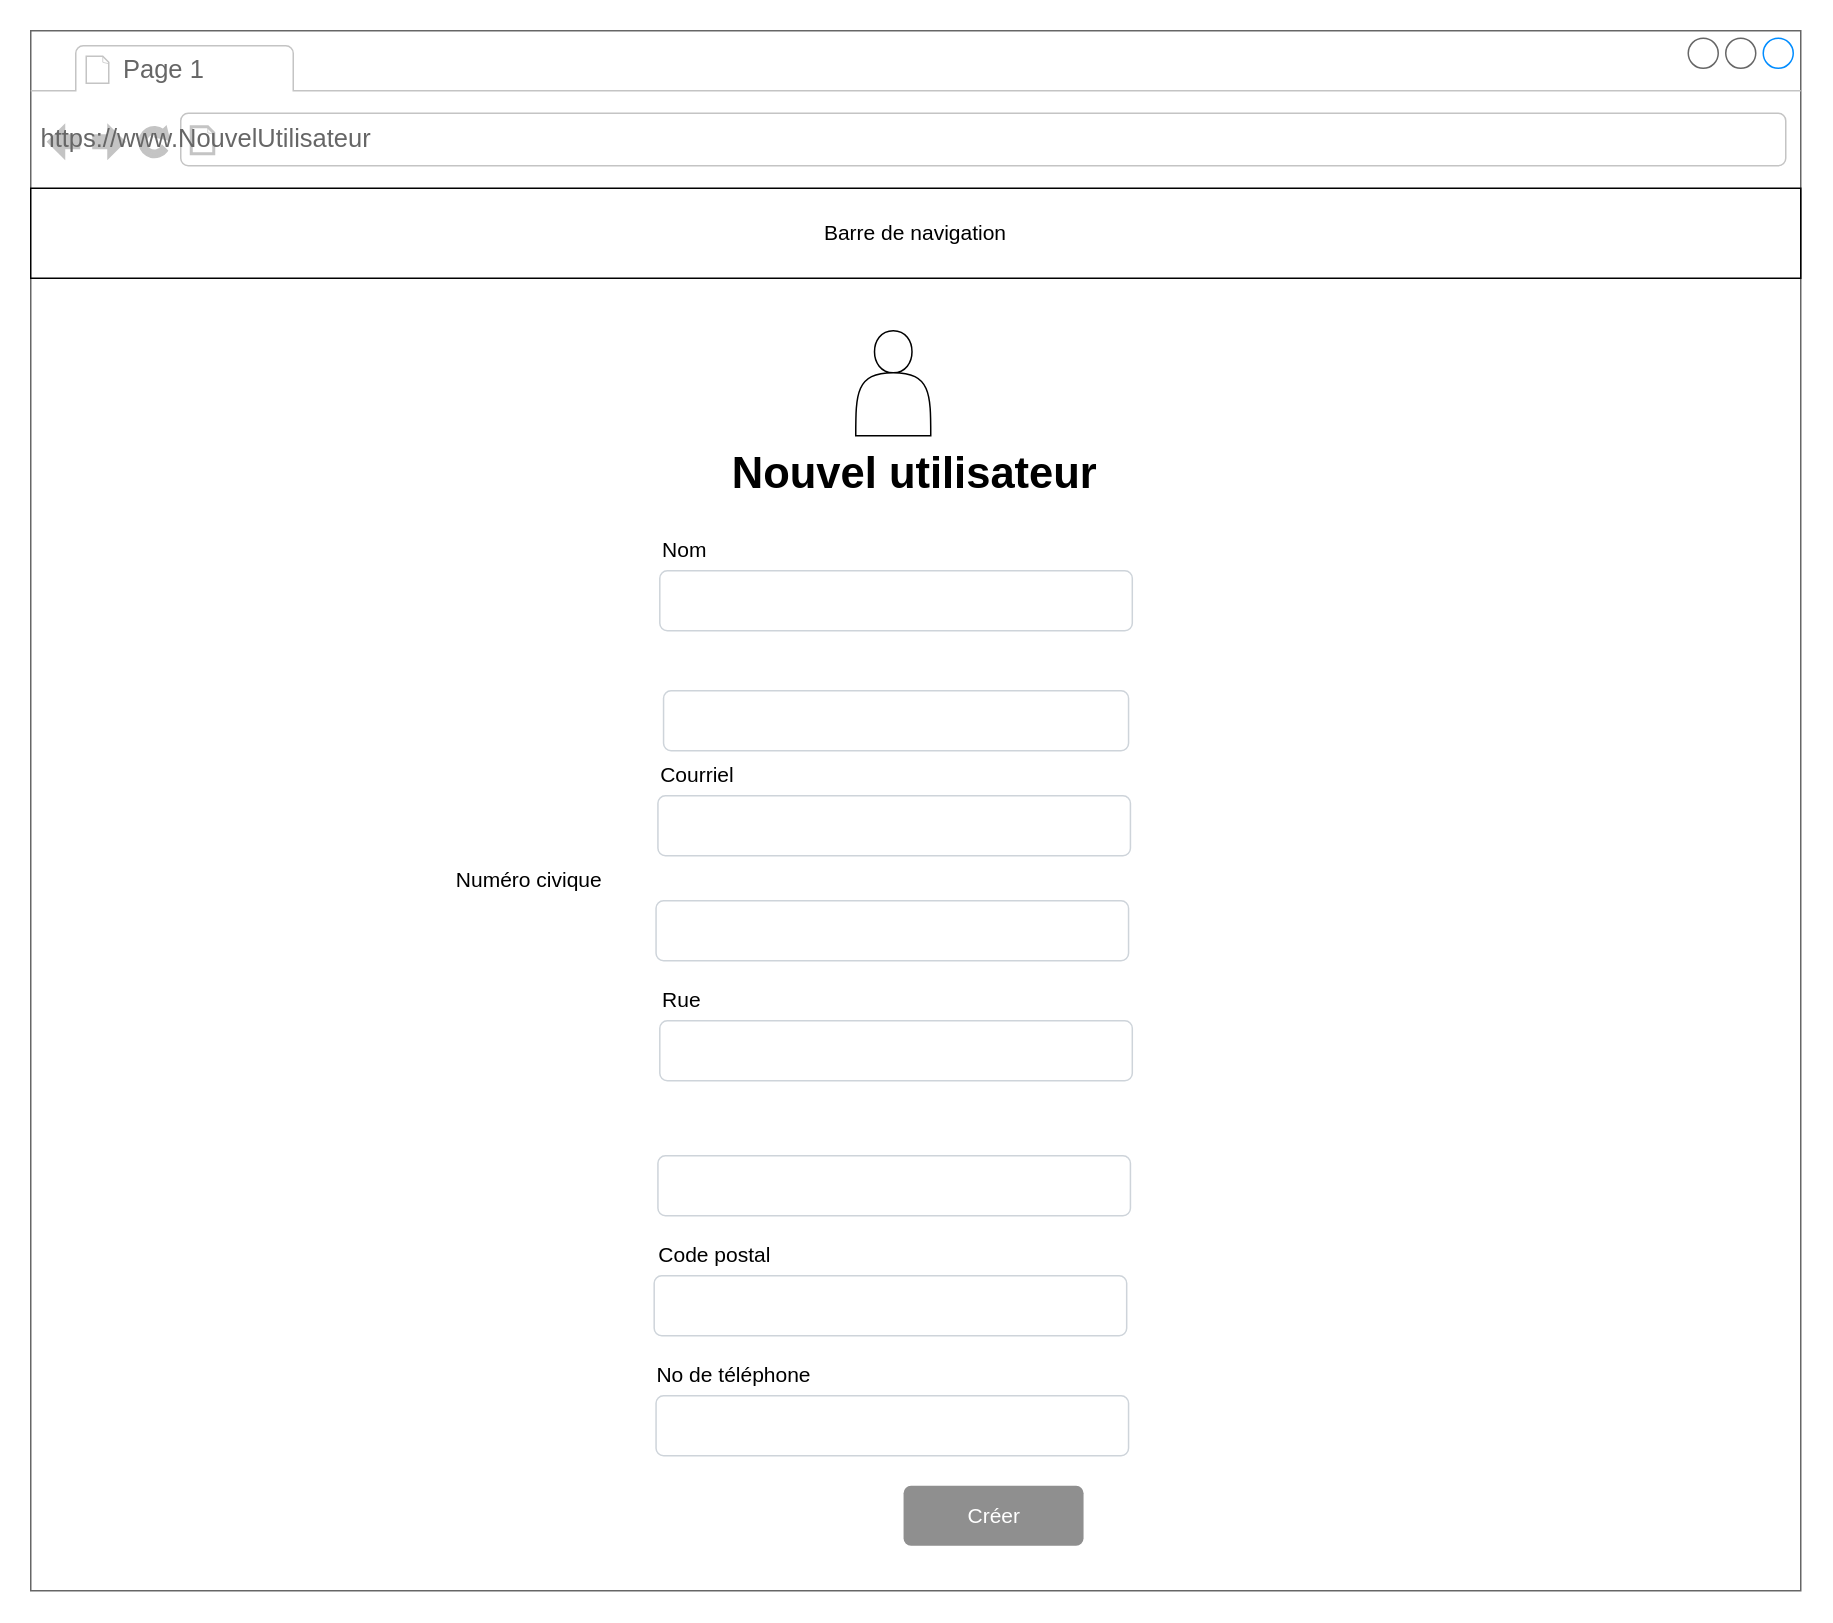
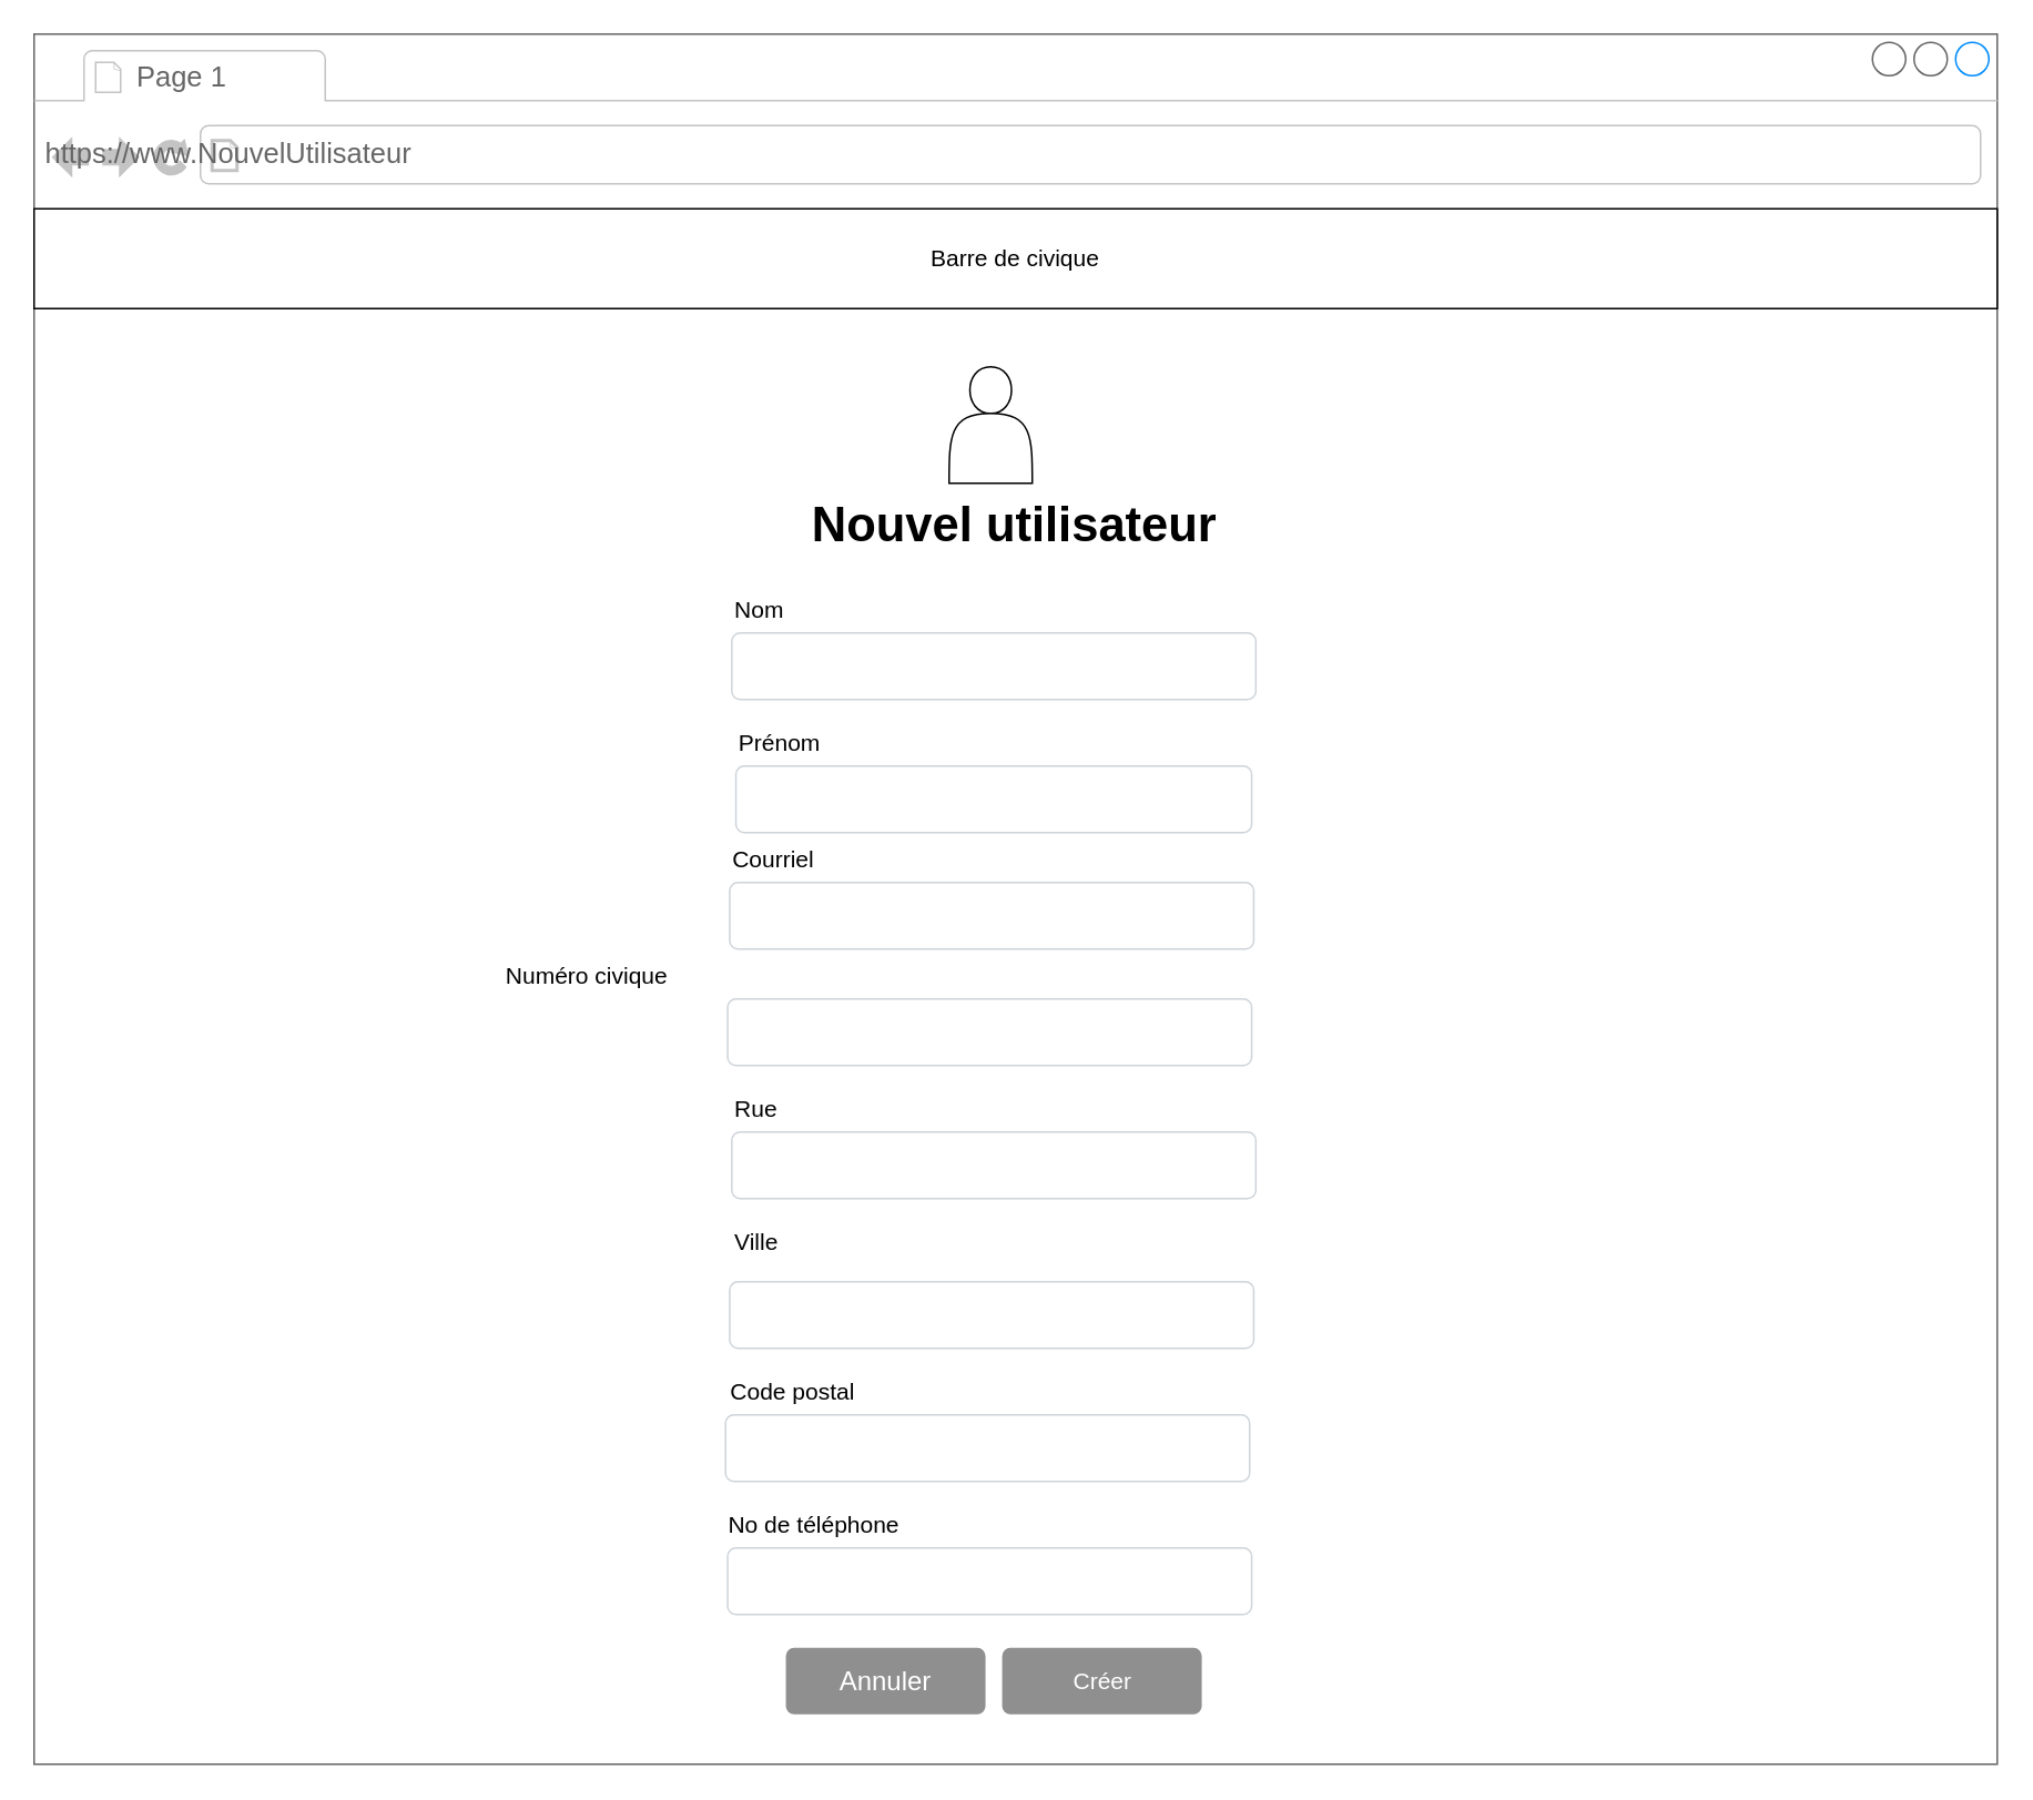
  <mxCell id="0" />
  <mxCell id="1" parent="0" />
  <mxCell id="2" value="" style="strokeWidth=1;shadow=0;dashed=0;align=center;html=1;shape=mxgraph.mockup.containers.browserWindow;rSize=0;strokeColor=#666666;strokeColor2=#008cff;strokeColor3=#c4c4c4;mainText=,;recursiveResize=0;" parent="1" vertex="1"><mxGeometry x="20" y="20" width="1180" height="1040" as="geometry" /></mxCell>
  <mxCell id="3" value="Page 1" style="strokeWidth=1;shadow=0;dashed=0;align=center;html=1;shape=mxgraph.mockup.containers.anchor;fontSize=17;fontColor=#666666;align=left;" parent="2" vertex="1"><mxGeometry x="60" y="12" width="90" height="30" as="geometry" /></mxCell>
  <mxCell id="4" value="https://www.NouvelUtilisateur" style="strokeWidth=1;shadow=0;dashed=0;align=center;html=1;shape=mxgraph.mockup.containers.anchor;rSize=0;fontSize=17;fontColor=#666666;align=left;" parent="2" vertex="1"><mxGeometry x="5" y="60" width="250" height="26" as="geometry" /></mxCell>
- <mxCell id="5" value="&lt;font style=&quot;font-size: 14px;&quot;&gt;Barre de navigation&lt;/font&gt;" style="rounded=0;whiteSpace=wrap;html=1;" parent="2" vertex="1"><mxGeometry y="105" width="1180" height="60" as="geometry" /></mxCell>
+ <mxCell id="5" value="&lt;font style=&quot;font-size: 14px;&quot;&gt;Barre de civique&lt;/font&gt;" style="rounded=0;whiteSpace=wrap;html=1;" parent="2" vertex="1"><mxGeometry y="105" width="1180" height="60" as="geometry" /></mxCell>
  <mxCell id="6" value="Nom" style="fillColor=none;strokeColor=none;align=left;fontSize=14;" parent="2" vertex="1"><mxGeometry x="419.37" y="330" width="100" height="30" as="geometry" /></mxCell>
  <mxCell id="7" value="" style="html=1;shadow=0;dashed=0;shape=mxgraph.bootstrap.rrect;rSize=5;fillColor=#ffffff;strokeColor=#CED4DA;align=left;spacing=15;fontSize=14;fontColor=#6C767D;" parent="2" vertex="1"><mxGeometry x="421.87" y="440" width="310" height="40" as="geometry" /></mxCell>
+ <mxCell id="8" value="Prénom" style="fillColor=none;strokeColor=none;align=left;fontSize=14;" parent="2" vertex="1"><mxGeometry x="421.87" y="410" width="100" height="30" as="geometry" /></mxCell>
  <mxCell id="9" value="" style="html=1;shadow=0;dashed=0;shape=mxgraph.bootstrap.rrect;rSize=5;fillColor=#ffffff;strokeColor=#CED4DA;align=left;spacing=15;fontSize=14;fontColor=#6C767D;" parent="2" vertex="1"><mxGeometry x="419.37" y="360" width="315" height="40" as="geometry" /></mxCell>
  <mxCell id="10" value="Créer" style="html=1;shadow=0;dashed=0;shape=mxgraph.bootstrap.rrect;rSize=5;fillColor=#8F8F8F;strokeColor=none;align=center;spacing=15;fontSize=14;fontColor=#ffffff;" parent="2" vertex="1"><mxGeometry x="581.87" y="970" width="120" height="40" as="geometry" /></mxCell>
+ <mxCell id="11" value="Ville" style="fillColor=none;strokeColor=none;align=left;fontSize=14;" parent="2" vertex="1"><mxGeometry x="419.37" y="710" width="100" height="30" as="geometry" /></mxCell>
  <mxCell id="12" value="&lt;font size=&quot;1&quot; style=&quot;&quot;&gt;&lt;b style=&quot;font-size: 29px;&quot;&gt;Nouvel utilisateur&lt;/b&gt;&lt;/font&gt;" style="text;html=1;align=center;verticalAlign=middle;resizable=0;points=[];autosize=1;strokeColor=none;fillColor=none;fontSize=14;" parent="2" vertex="1"><mxGeometry x="453.75" y="270" width="270" height="50" as="geometry" /></mxCell>
  <mxCell id="13" value="" style="html=1;shadow=0;dashed=0;shape=mxgraph.bootstrap.rrect;rSize=5;fillColor=#ffffff;strokeColor=#CED4DA;align=left;spacing=15;fontSize=14;fontColor=#6C767D;" parent="2" vertex="1"><mxGeometry x="416.87" y="580" width="315" height="40" as="geometry" /></mxCell>
  <mxCell id="14" value="Numéro civique" style="fillColor=none;strokeColor=none;align=left;fontSize=14;" parent="2" vertex="1"><mxGeometry x="281.87" y="550" width="100" height="30" as="geometry" /></mxCell>
  <mxCell id="15" value="" style="html=1;shadow=0;dashed=0;shape=mxgraph.bootstrap.rrect;rSize=5;fillColor=#ffffff;strokeColor=#CED4DA;align=left;spacing=15;fontSize=14;fontColor=#6C767D;" parent="2" vertex="1"><mxGeometry x="419.37" y="660" width="315" height="40" as="geometry" /></mxCell>
  <mxCell id="16" value="Rue" style="fillColor=none;strokeColor=none;align=left;fontSize=14;" parent="2" vertex="1"><mxGeometry x="419.37" y="630" width="100" height="30" as="geometry" /></mxCell>
  <mxCell id="17" value="" style="html=1;shadow=0;dashed=0;shape=mxgraph.bootstrap.rrect;rSize=5;fillColor=#ffffff;strokeColor=#CED4DA;align=left;spacing=15;fontSize=14;fontColor=#6C767D;" parent="2" vertex="1"><mxGeometry x="416.87" y="910" width="315" height="40" as="geometry" /></mxCell>
  <mxCell id="18" value="No de téléphone" style="fillColor=none;strokeColor=none;align=left;fontSize=14;" parent="2" vertex="1"><mxGeometry x="415.62" y="880" width="100" height="30" as="geometry" /></mxCell>
  <mxCell id="19" value="" style="shape=actor;whiteSpace=wrap;html=1;" parent="2" vertex="1"><mxGeometry x="550" y="200" width="50" height="70" as="geometry" /></mxCell>
  <mxCell id="20" value="" style="html=1;shadow=0;dashed=0;shape=mxgraph.bootstrap.rrect;rSize=5;fillColor=#ffffff;strokeColor=#CED4DA;align=left;spacing=15;fontSize=14;fontColor=#6C767D;" parent="2" vertex="1"><mxGeometry x="415.62" y="830" width="315" height="40" as="geometry" /></mxCell>
  <mxCell id="21" value="Code postal" style="fillColor=none;strokeColor=none;align=left;fontSize=14;" parent="2" vertex="1"><mxGeometry x="416.87" y="800" width="100" height="30" as="geometry" /></mxCell>
+ <mxCell id="22" value="Annuler" style="html=1;shadow=0;dashed=0;shape=mxgraph.bootstrap.rrect;rSize=5;strokeColor=none;strokeWidth=1;fillColor=#8F8F8F;fontColor=#FFFFFF;whiteSpace=wrap;align=center;verticalAlign=middle;spacingLeft=0;fontStyle=0;fontSize=16;spacing=5;" parent="2" vertex="1"><mxGeometry x="451.87" y="970" width="120" height="40" as="geometry" /></mxCell>
  <mxCell id="23" value="" style="html=1;shadow=0;dashed=0;shape=mxgraph.bootstrap.rrect;rSize=5;fillColor=#ffffff;strokeColor=#CED4DA;align=left;spacing=15;fontSize=14;fontColor=#6C767D;" parent="2" vertex="1"><mxGeometry x="418.12" y="750" width="315" height="40" as="geometry" /></mxCell>
  <mxCell id="24" value="Courriel" style="fillColor=none;strokeColor=none;align=left;fontSize=14;" vertex="1" parent="2"><mxGeometry x="418.12" y="480" width="100" height="30" as="geometry" /></mxCell>
  <mxCell id="25" value="" style="html=1;shadow=0;dashed=0;shape=mxgraph.bootstrap.rrect;rSize=5;fillColor=#ffffff;strokeColor=#CED4DA;align=left;spacing=15;fontSize=14;fontColor=#6C767D;" vertex="1" parent="2"><mxGeometry x="418.12" y="510" width="315" height="40" as="geometry" /></mxCell>
